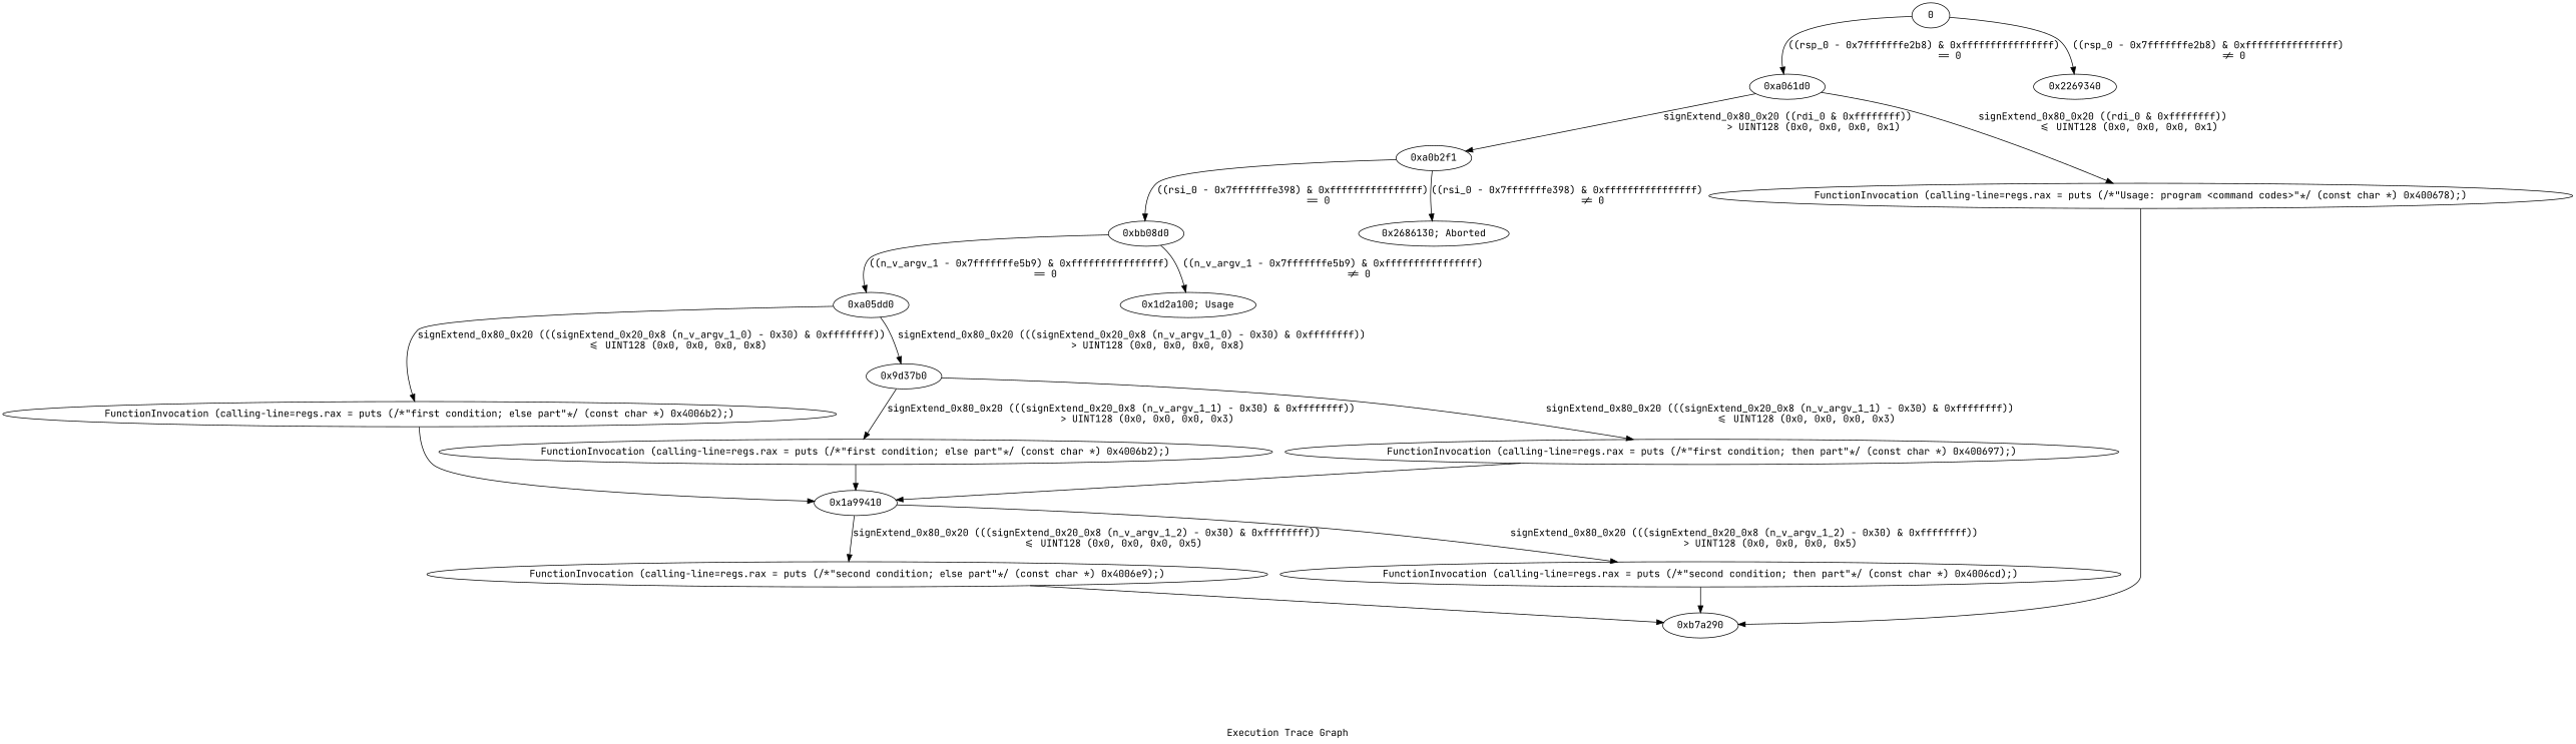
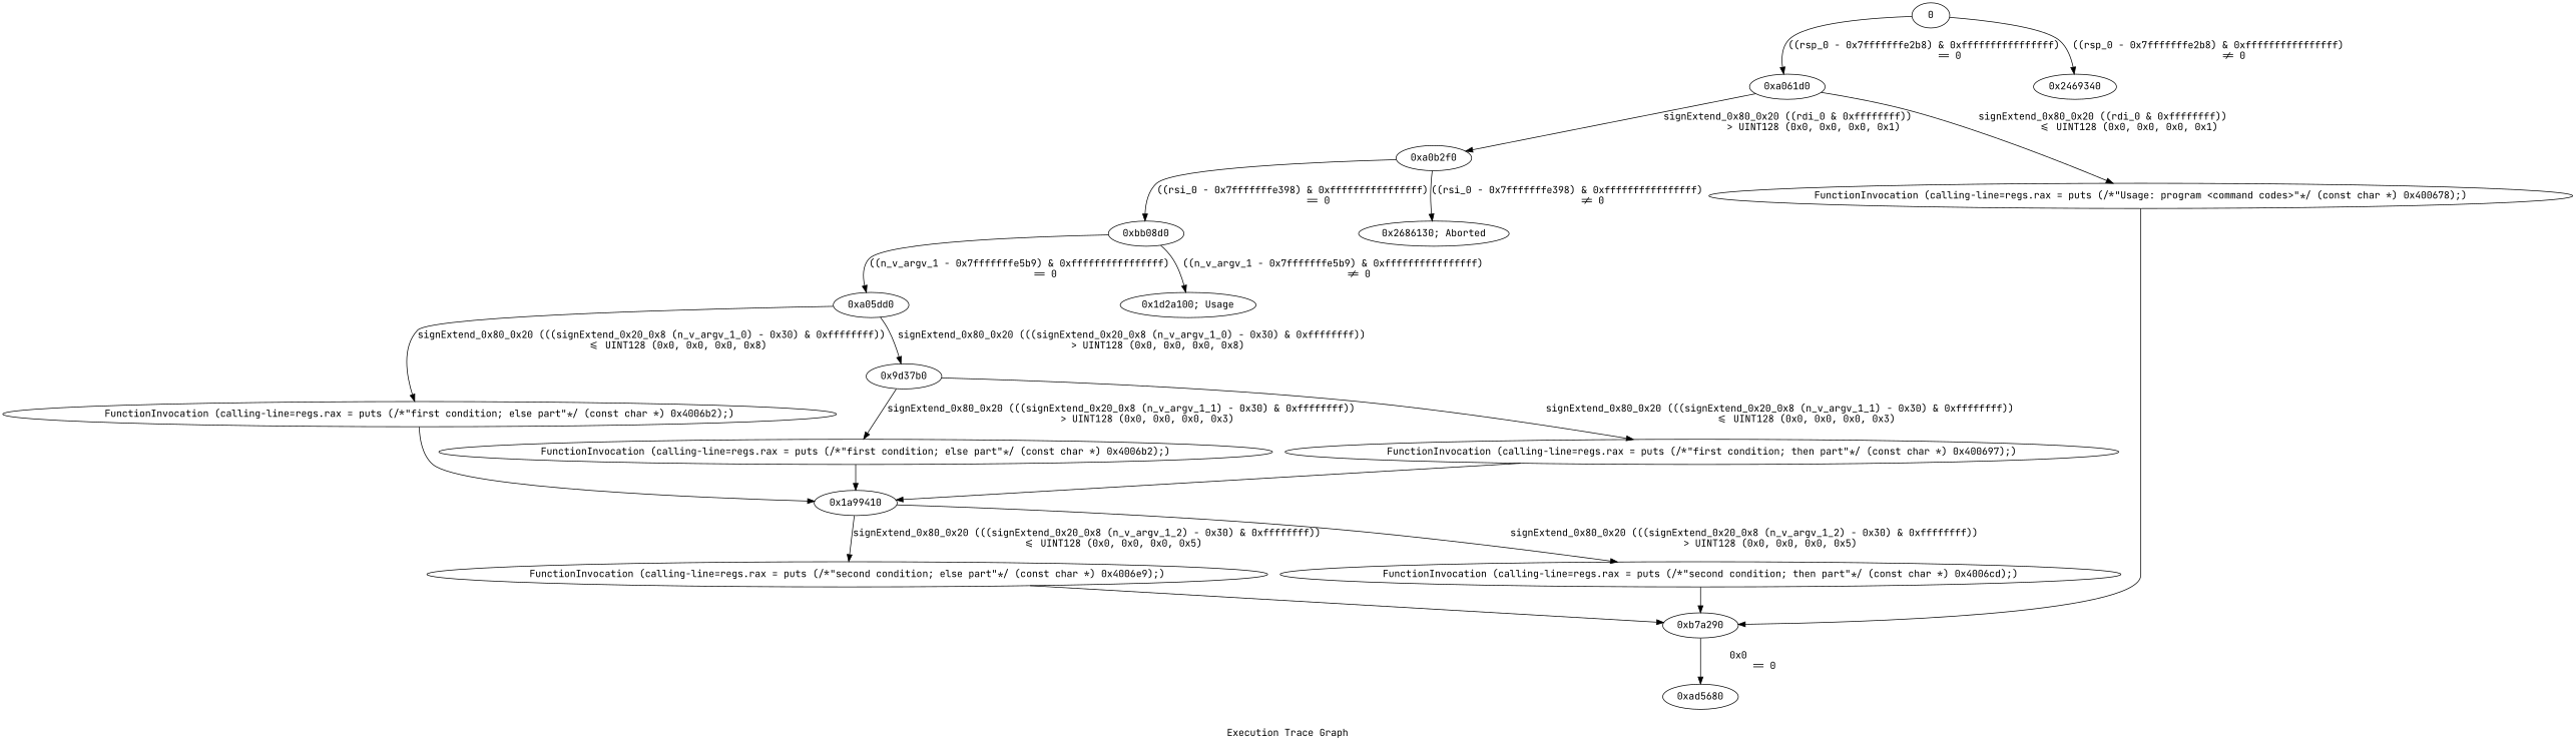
  digraph {
    fontname="JetBrains Mono"
    label="Execution Trace Graph"
    node [fontname="JetBrains Mono"]
    edge [fontname="JetBrains Mono"]
    n1 [label=0]
    n2 [label="0xa061d0"]
-   n3 [label="0x2269340"]
-   n4 [label="0xa0b2f1"]
+   n3 [label="0x2469340"]
+   n4 [label="0xa0b2f0"]
    n5 [label="FunctionInvocation (calling-line=regs.rax = puts (/*\"Usage: program <command codes>\"*/ (const char *) 0x400678);)"]
    n6 [label="FunctionInvocation (calling-line=regs.rax = puts (/*\"second condition; else part\"*/ (const char *) 0x4006e9);)"]
    n7 [label="0xb7a290"]
+   n8 [label="0xad5680"]
    n9 [label="FunctionInvocation (calling-line=regs.rax = puts (/*\"first condition; else part\"*/ (const char *) 0x4006b2);)"]
    n10 [label="0x1a99410"]
    n11 [label="FunctionInvocation (calling-line=regs.rax = puts (/*\"second condition; then part\"*/ (const char *) 0x4006cd);)"]
    n12 [label="0x9d37b0"]
    n13 [label="FunctionInvocation (calling-line=regs.rax = puts (/*\"first condition; else part\"*/ (const char *) 0x4006b2);)"]
    n14 [label="FunctionInvocation (calling-line=regs.rax = puts (/*\"first condition; then part\"*/ (const char *) 0x400697);)"]
    n15 [label="0xa05dd0"]
    n16 [label="0xbb08d0"]
    n17 [label="0x2686130; Aborted"]
    n18 [label="0x1d2a100; Usage"]
    n1 -> n2 [label="((rsp_0 - 0x7fffffffe2b8) & 0xffffffffffffffff)\n	 == 0"]
    n1 -> n3 [label="((rsp_0 - 0x7fffffffe2b8) & 0xffffffffffffffff)\n	 != 0"]
    n2 -> n4 [label="signExtend_0x80_0x20 ((rdi_0 & 0xffffffff))\n	 > UINT128 (0x0, 0x0, 0x0, 0x1)"]
    n2 -> n5 [label="signExtend_0x80_0x20 ((rdi_0 & 0xffffffff))\n	 <= UINT128 (0x0, 0x0, 0x0, 0x1)"]
    n4 -> n16 [label="((rsi_0 - 0x7fffffffe398) & 0xffffffffffffffff)\n	 == 0"]
    n4 -> n17 [label="((rsi_0 - 0x7fffffffe398) & 0xffffffffffffffff)\n	 != 0"]
    n5 -> n7
    n6 -> n7
+   n7 -> n8 [label="0x0\n	 == 0"]
    n9 -> n10
    n10 -> n6 [label="signExtend_0x80_0x20 (((signExtend_0x20_0x8 (n_v_argv_1_2) - 0x30) & 0xffffffff))\n	 <= UINT128 (0x0, 0x0, 0x0, 0x5)"]
    n10 -> n11 [label="signExtend_0x80_0x20 (((signExtend_0x20_0x8 (n_v_argv_1_2) - 0x30) & 0xffffffff))\n	 > UINT128 (0x0, 0x0, 0x0, 0x5)"]
    n11 -> n7
    n12 -> n13 [label="signExtend_0x80_0x20 (((signExtend_0x20_0x8 (n_v_argv_1_1) - 0x30) & 0xffffffff))\n	 > UINT128 (0x0, 0x0, 0x0, 0x3)"]
    n12 -> n14 [label="signExtend_0x80_0x20 (((signExtend_0x20_0x8 (n_v_argv_1_1) - 0x30) & 0xffffffff))\n	 <= UINT128 (0x0, 0x0, 0x0, 0x3)"]
    n13 -> n10
    n14 -> n10
    n15 -> n9 [label="signExtend_0x80_0x20 (((signExtend_0x20_0x8 (n_v_argv_1_0) - 0x30) & 0xffffffff))\n	 <= UINT128 (0x0, 0x0, 0x0, 0x8)"]
    n15 -> n12 [label="signExtend_0x80_0x20 (((signExtend_0x20_0x8 (n_v_argv_1_0) - 0x30) & 0xffffffff))\n	 > UINT128 (0x0, 0x0, 0x0, 0x8)"]
    n16 -> n15 [label="((n_v_argv_1 - 0x7fffffffe5b9) & 0xffffffffffffffff)\n	 == 0"]
    n16 -> n18 [label="((n_v_argv_1 - 0x7fffffffe5b9) & 0xffffffffffffffff)\n	 != 0"]
  }
